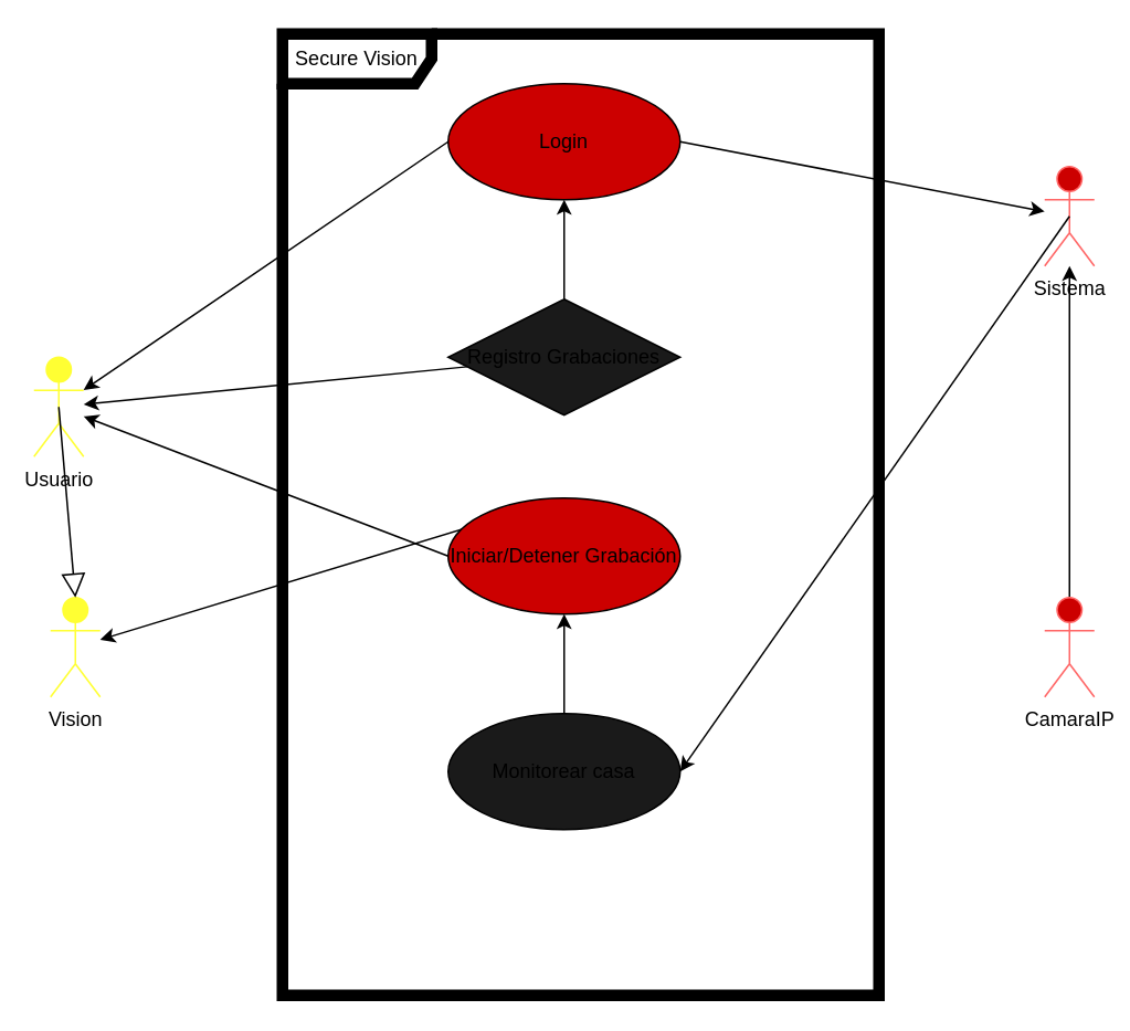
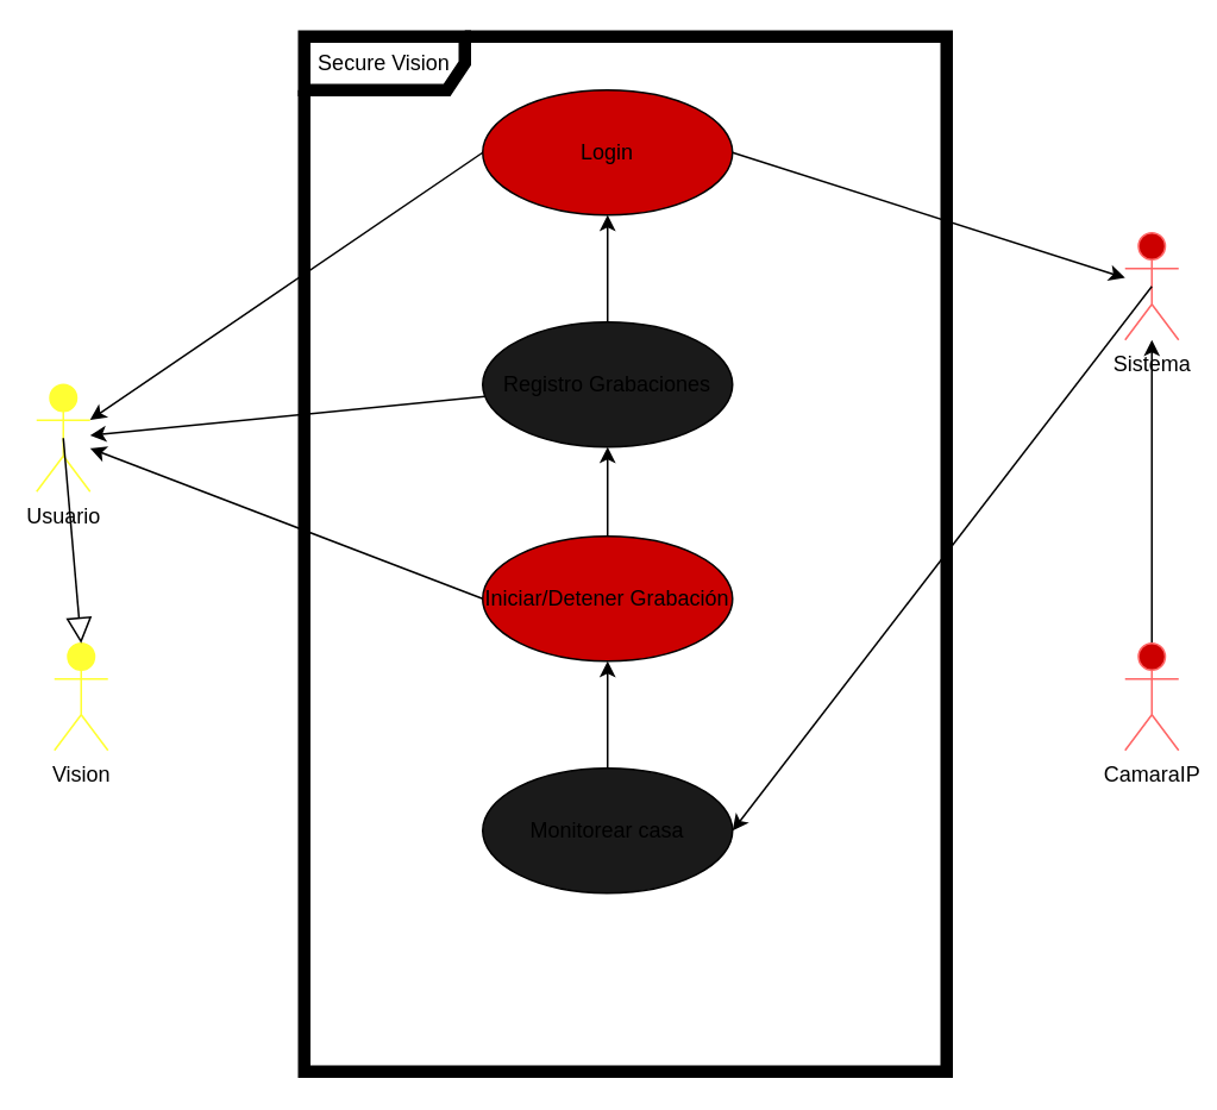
  <mxCell id="0" />
  <mxCell id="1" parent="0" />
  <mxCell id="2" value="Secure Vision" style="shape=umlFrame;whiteSpace=wrap;html=1;strokeWidth=7;width=90;height=30;" parent="1" vertex="1"><mxGeometry x="170" y="20" width="360" height="580" as="geometry" /></mxCell>
  <mxCell id="3" value="Vision" style="shape=umlActor;verticalLabelPosition=bottom;verticalAlign=top;html=1;fillColor=#FFFF33;strokeColor=#FFFF33;" parent="1" vertex="1"><mxGeometry x="30" y="360" width="30" height="60" as="geometry" /></mxCell>
  <mxCell id="4" value="Usuario" style="shape=umlActor;verticalLabelPosition=bottom;verticalAlign=top;html=1;fillColor=#FFFF33;strokeColor=#FFFF33;" parent="1" vertex="1"><mxGeometry x="20" y="215" width="30" height="60" as="geometry" /></mxCell>
- <mxCell id="5" value="Sistema" style="shape=umlActor;verticalLabelPosition=bottom;verticalAlign=top;html=1;fillColor=#CC0000;strokeColor=#FF6666;" parent="1" vertex="1"><mxGeometry x="630" y="100" width="30" height="60" as="geometry" /></mxCell>
+ <mxCell id="5" value="Sistema" style="shape=umlActor;verticalLabelPosition=bottom;verticalAlign=top;html=1;fillColor=#CC0000;strokeColor=#FF6666;" parent="1" vertex="1"><mxGeometry x="630" y="130" width="30" height="60" as="geometry" /></mxCell>
  <mxCell id="6" style="edgeStyle=none;html=1;exitX=0.5;exitY=0;exitDx=0;exitDy=0;exitPerimeter=0;" parent="1" source="7" target="5" edge="1"><mxGeometry relative="1" as="geometry" /></mxCell>
  <mxCell id="7" value="CamaraIP&lt;br&gt;" style="shape=umlActor;verticalLabelPosition=bottom;verticalAlign=top;html=1;fillColor=#CC0000;strokeColor=#FF6666;" parent="1" vertex="1"><mxGeometry x="630" y="360" width="30" height="60" as="geometry" /></mxCell>
- <mxCell id="8" style="edgeStyle=none;html=1;exitX=0.5;exitY=0;exitDx=0;exitDy=0;fontFamily=Helvetica;fontSize=12;fontColor=default;endArrow=classic;endFill=1;" parent="1" source="10" edge="1" target="3"><mxGeometry relative="1" as="geometry"><mxPoint x="340" y="270" as="targetPoint" /></mxGeometry></mxCell>
+ <mxCell id="8" style="edgeStyle=none;html=1;exitX=0.5;exitY=0;exitDx=0;exitDy=0;fontFamily=Helvetica;fontSize=12;fontColor=default;endArrow=classic;endFill=1;" parent="1" source="10" edge="1" target="15"><mxGeometry relative="1" as="geometry"><mxPoint x="340" y="270" as="targetPoint" /></mxGeometry></mxCell>
  <mxCell id="9" style="edgeStyle=none;html=1;exitX=0;exitY=0.5;exitDx=0;exitDy=0;" edge="1" parent="1" source="10" target="4"><mxGeometry relative="1" as="geometry" /></mxCell>
  <mxCell id="10" value="Iniciar/Detener Grabación" style="ellipse;whiteSpace=wrap;html=1;fillColor=#cc0000;" parent="1" vertex="1"><mxGeometry x="270" y="300" width="140" height="70" as="geometry" /></mxCell>
  <mxCell id="11" style="edgeStyle=none;html=1;exitX=0.5;exitY=0;exitDx=0;exitDy=0;entryX=0.5;entryY=1;entryDx=0;entryDy=0;fontFamily=Helvetica;fontSize=12;fontColor=default;endArrow=classic;endFill=1;" parent="1" source="12" target="10" edge="1"><mxGeometry relative="1" as="geometry" /></mxCell>
  <mxCell id="12" value="Monitorear casa" style="ellipse;whiteSpace=wrap;html=1;fillColor=#1A1A1A;" parent="1" vertex="1"><mxGeometry x="270" y="430" width="140" height="70" as="geometry" /></mxCell>
  <mxCell id="13" value="" style="endArrow=block;endFill=0;endSize=12;html=1;fontFamily=Helvetica;fontSize=12;fontColor=default;exitX=0.5;exitY=0.5;exitDx=0;exitDy=0;exitPerimeter=0;entryX=0.5;entryY=0;entryDx=0;entryDy=0;entryPerimeter=0;" parent="1" source="4" target="3" edge="1"><mxGeometry width="160" relative="1" as="geometry"><mxPoint x="50" y="500" as="sourcePoint" /><mxPoint x="53" y="366" as="targetPoint" /></mxGeometry></mxCell>
  <mxCell id="14" style="edgeStyle=none;html=1;exitX=0.5;exitY=0;exitDx=0;exitDy=0;entryX=0.5;entryY=1;entryDx=0;entryDy=0;" parent="1" source="15" target="20" edge="1"><mxGeometry relative="1" as="geometry" /></mxCell>
- <mxCell id="15" value="Registro Grabaciones" style="rhombus;whiteSpace=wrap;html=1;fillColor=#1A1A1A;" parent="1" vertex="1"><mxGeometry x="270" y="180" width="140" height="70" as="geometry" /></mxCell>
+ <mxCell id="15" value="Registro Grabaciones" style="ellipse;whiteSpace=wrap;html=1;fillColor=#1A1A1A;" parent="1" vertex="1"><mxGeometry x="270" y="180" width="140" height="70" as="geometry" /></mxCell>
  <mxCell id="16" style="edgeStyle=none;html=1;fontFamily=Helvetica;fontSize=12;fontColor=default;endArrow=classic;endFill=1;" parent="1" source="15" target="4" edge="1"><mxGeometry relative="1" as="geometry"><mxPoint x="270" y="180" as="sourcePoint" /><mxPoint x="120" y="395" as="targetPoint" /></mxGeometry></mxCell>
  <mxCell id="17" style="edgeStyle=none;html=1;exitX=0.5;exitY=0.5;exitDx=0;exitDy=0;exitPerimeter=0;entryX=1;entryY=0.5;entryDx=0;entryDy=0;" parent="1" source="5" target="12" edge="1"><mxGeometry relative="1" as="geometry" /></mxCell>
  <mxCell id="18" style="edgeStyle=none;html=1;exitX=0;exitY=0.5;exitDx=0;exitDy=0;" parent="1" source="20" target="4" edge="1"><mxGeometry relative="1" as="geometry" /></mxCell>
  <mxCell id="19" style="edgeStyle=none;html=1;exitX=1;exitY=0.5;exitDx=0;exitDy=0;" parent="1" source="20" target="5" edge="1"><mxGeometry relative="1" as="geometry"><mxPoint x="580" y="170" as="targetPoint" /></mxGeometry></mxCell>
  <mxCell id="20" value="Login" style="ellipse;whiteSpace=wrap;html=1;fillColor=#cc0000;" parent="1" vertex="1"><mxGeometry x="270" y="50" width="140" height="70" as="geometry" /></mxCell>
